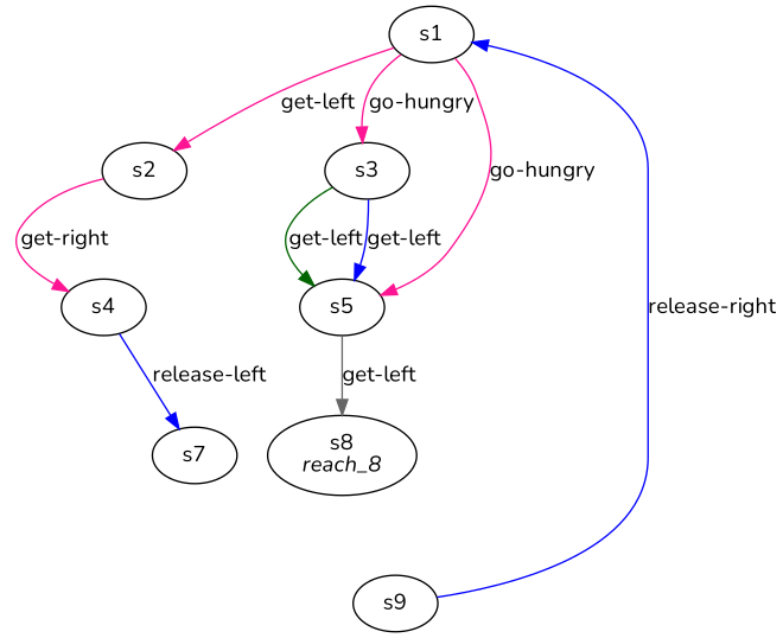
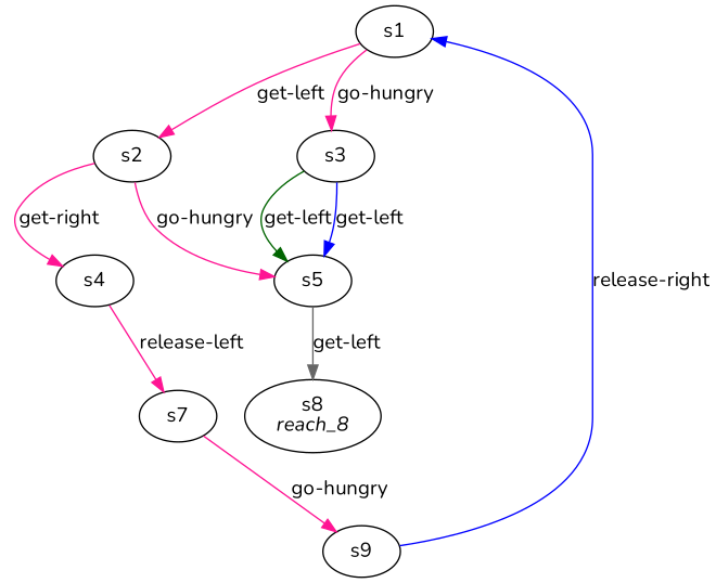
  digraph {
    fontname=Nunito
    node [fontname=Nunito]
    edge [color=deeppink fontname=Nunito]
    s1 [label=<\N<br/>>]
    s2 [label=<\N<br/>>]
    s3 [label=<\N<br/>>]
    s4 [label=<\N<br/>>]
    s5 [label=<\N<br/>>]
    s7 [label=<\N<br/>>]
    s8 [label=<\N<br/><i>reach_8</i><br/>>]
    s9 [label=<\N<br/>>]
    s1 -> s2 [label=<get-left>]
    s1 -> s3 [label=<go-hungry>]
    s2 -> s4 [label=<get-right>]
-   s1 -> s5 [label=<go-hungry>]
+   s2 -> s5 [label=<go-hungry>]
    s3 -> s5 [color=darkgreen label=<get-left>]
    s3 -> s5 [color=blue label=<get-left>]
-   s4 -> s7 [color=blue label=<release-left>]
+   s4 -> s7 [label=<release-left>]
    s5 -> s8 [color=gray40 label=<get-left>]
+   s7 -> s9 [label=<go-hungry>]
    s9 -> s1 [color=blue label=<release-right>]
  }
